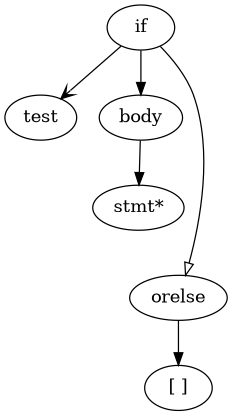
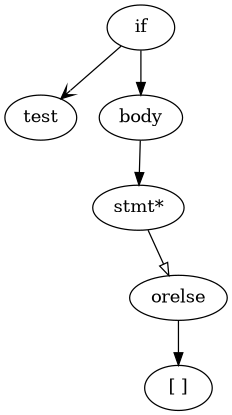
  digraph {
    edge [arrowhead=normal]
    if
    test
    body
    orelse
    "stmt*"
    "[ ]"
    if -> test [arrowhead=vee]
    if -> body
-   if -> orelse [arrowhead=onormal]
+   "stmt*" -> orelse [arrowhead=onormal]
    body -> "stmt*"
    orelse -> "[ ]"
  }
